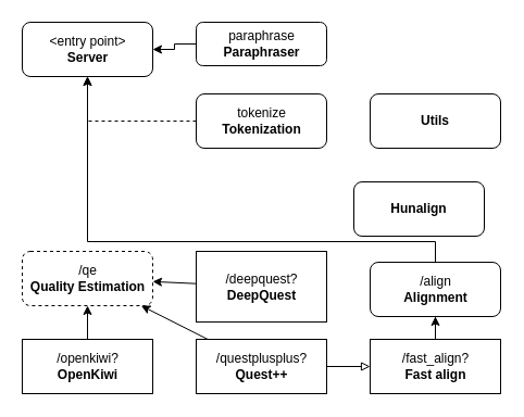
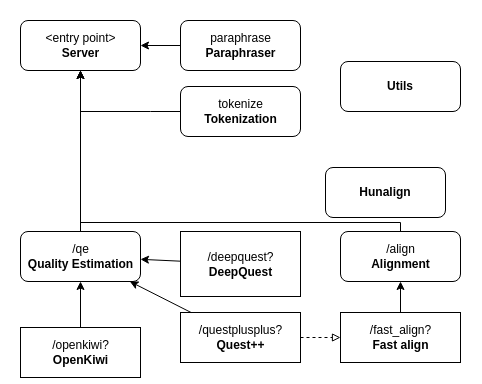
  <mxCell id="0" />
  <mxCell id="1" parent="0" />
- <mxCell id="2" value="&lt;b&gt;Utils&lt;/b&gt;" style="rounded=1;whiteSpace=wrap;html=1;fillColor=none;" parent="1" vertex="1"><mxGeometry x="340" y="86" width="120" height="50" as="geometry" /></mxCell>
+ <mxCell id="2" value="&lt;b&gt;Utils&lt;/b&gt;" style="rounded=1;whiteSpace=wrap;html=1;fillColor=none;" parent="1" vertex="1"><mxGeometry x="340" y="61" width="120" height="50" as="geometry" /></mxCell>
  <mxCell id="3" style="edgeStyle=orthogonalEdgeStyle;rounded=0;orthogonalLoop=1;jettySize=auto;html=1;" parent="1" source="4" target="9" edge="1"><mxGeometry relative="1" as="geometry" /></mxCell>
- <mxCell id="4" value="/openkiwi?&lt;br&gt;&lt;b&gt;OpenKiwi&lt;/b&gt;" style="html=1;fillColor=none;" parent="1" vertex="1"><mxGeometry x="20" y="312" width="120" height="50" as="geometry" /></mxCell>
+ <mxCell id="4" value="/openkiwi?&lt;br&gt;&lt;b&gt;OpenKiwi&lt;/b&gt;" style="html=1;fillColor=none;" parent="1" vertex="1"><mxGeometry x="20" y="327" width="120" height="50" as="geometry" /></mxCell>
  <mxCell id="5" value="/deepquest?&lt;br&gt;&lt;b&gt;DeepQuest&lt;/b&gt;" style="html=1;fillColor=none;" parent="1" vertex="1"><mxGeometry x="180" y="231" width="120" height="65" as="geometry" /></mxCell>
- <mxCell id="6" style="edgeStyle=orthogonalEdgeStyle;rounded=0;orthogonalLoop=1;jettySize=auto;html=1;dashed=0;endArrow=block;endFill=0;" parent="1" source="7" target="13" edge="1"><mxGeometry relative="1" as="geometry" /></mxCell>
+ <mxCell id="6" style="edgeStyle=orthogonalEdgeStyle;rounded=0;orthogonalLoop=1;jettySize=auto;html=1;dashed=1;endArrow=block;endFill=0;" parent="1" source="7" target="13" edge="1"><mxGeometry relative="1" as="geometry" /></mxCell>
  <mxCell id="7" value="/questplusplus?&lt;br&gt;&lt;b&gt;Quest++&lt;/b&gt;" style="html=1;fillColor=none;" parent="1" vertex="1"><mxGeometry x="180" y="312" width="120" height="50" as="geometry" /></mxCell>
- <mxCell id="9" value="/qe&lt;br&gt;&lt;b&gt;Quality Estimation&lt;/b&gt;" style="html=1;fillColor=none;rounded=1;dashed=1;" parent="1" vertex="1"><mxGeometry x="20" y="231" width="120" height="50" as="geometry" /></mxCell>
+ <mxCell id="8" style="edgeStyle=orthogonalEdgeStyle;rounded=0;orthogonalLoop=1;jettySize=auto;html=1;" parent="1" source="9" target="14" edge="1"><mxGeometry relative="1" as="geometry" /></mxCell>
+ <mxCell id="9" value="/qe&lt;br&gt;&lt;b&gt;Quality Estimation&lt;/b&gt;" style="html=1;fillColor=none;rounded=1;" parent="1" vertex="1"><mxGeometry x="20" y="231" width="120" height="50" as="geometry" /></mxCell>
  <mxCell id="10" style="edgeStyle=orthogonalEdgeStyle;rounded=0;orthogonalLoop=1;jettySize=auto;html=1;" parent="1" source="11" target="14" edge="1"><mxGeometry relative="1" as="geometry"><Array as="points"><mxPoint x="400" y="222" /><mxPoint x="80" y="222" /></Array></mxGeometry></mxCell>
- <mxCell id="11" value="/align&lt;br&gt;&lt;b&gt;Alignment&lt;/b&gt;" style="html=1;fillColor=none;rounded=1;" parent="1" vertex="1"><mxGeometry x="340" y="241" width="120" height="50" as="geometry" /></mxCell>
+ <mxCell id="11" value="/align&lt;br&gt;&lt;b&gt;Alignment&lt;/b&gt;" style="html=1;fillColor=none;rounded=1;" parent="1" vertex="1"><mxGeometry x="340" y="231" width="120" height="50" as="geometry" /></mxCell>
  <mxCell id="12" style="edgeStyle=orthogonalEdgeStyle;rounded=0;orthogonalLoop=1;jettySize=auto;html=1;" parent="1" source="13" target="11" edge="1"><mxGeometry relative="1" as="geometry" /></mxCell>
  <mxCell id="13" value="/fast_align?&lt;br&gt;&lt;b&gt;Fast align&lt;/b&gt;" style="html=1;fillColor=none;" parent="1" vertex="1"><mxGeometry x="340" y="312" width="120" height="50" as="geometry" /></mxCell>
  <mxCell id="14" value="&amp;lt;entry point&amp;gt;&lt;br&gt;&lt;b&gt;Server&lt;/b&gt;" style="html=1;fillColor=none;glass=0;shadow=0;comic=0;rounded=1;" parent="1" vertex="1"><mxGeometry x="20" y="20" width="120" height="50" as="geometry" /></mxCell>
  <mxCell id="15" value="" style="endArrow=classic;html=1;" parent="1" source="5" target="9" edge="1"><mxGeometry width="50" height="50" relative="1" as="geometry"><mxPoint x="90" y="-28" as="sourcePoint" /><mxPoint x="140" y="-78" as="targetPoint" /></mxGeometry></mxCell>
  <mxCell id="16" value="" style="endArrow=classic;html=1;" parent="1" source="7" target="9" edge="1"><mxGeometry width="50" height="50" relative="1" as="geometry"><mxPoint x="60" y="22" as="sourcePoint" /><mxPoint x="110" y="-28" as="targetPoint" /></mxGeometry></mxCell>
- <mxCell id="17" value="" style="edgeStyle=orthogonalEdgeStyle;rounded=0;orthogonalLoop=1;jettySize=auto;html=1;endArrow=classic;endFill=1;dashed=1;" parent="1" source="18" target="14" edge="1"><mxGeometry relative="1" as="geometry"><Array as="points"><mxPoint x="150" y="111" /><mxPoint x="150" y="111" /></Array></mxGeometry></mxCell>
+ <mxCell id="17" value="" style="edgeStyle=orthogonalEdgeStyle;rounded=0;orthogonalLoop=1;jettySize=auto;html=1;endArrow=classic;endFill=1;" parent="1" source="18" target="14" edge="1"><mxGeometry relative="1" as="geometry"><Array as="points"><mxPoint x="150" y="111" /><mxPoint x="150" y="111" /></Array></mxGeometry></mxCell>
  <mxCell id="18" value="tokenize&lt;br&gt;&lt;b&gt;Tokenization&lt;/b&gt;" style="html=1;fillColor=none;rounded=1;" parent="1" vertex="1"><mxGeometry x="180" y="86" width="120" height="50" as="geometry" /></mxCell>
  <mxCell id="19" value="&lt;b&gt;Hunalign&lt;/b&gt;" style="rounded=1;whiteSpace=wrap;html=1;fillColor=none;" parent="1" vertex="1"><mxGeometry x="325" y="167" width="120" height="50" as="geometry" /></mxCell>
  <mxCell id="20" style="edgeStyle=orthogonalEdgeStyle;rounded=0;orthogonalLoop=1;jettySize=auto;html=1;" edge="1" parent="1" source="21" target="14"><mxGeometry relative="1" as="geometry" /></mxCell>
- <mxCell id="21" value="paraphrase&lt;br&gt;&lt;b&gt;Paraphraser&lt;/b&gt;" style="html=1;fillColor=none;rounded=1;" vertex="1" parent="1"><mxGeometry x="180" y="20" width="120" height="40" as="geometry" /></mxCell>
+ <mxCell id="21" value="paraphrase&lt;br&gt;&lt;b&gt;Paraphraser&lt;/b&gt;" style="html=1;fillColor=none;rounded=1;" vertex="1" parent="1"><mxGeometry x="180" y="20" width="120" height="50" as="geometry" /></mxCell>
